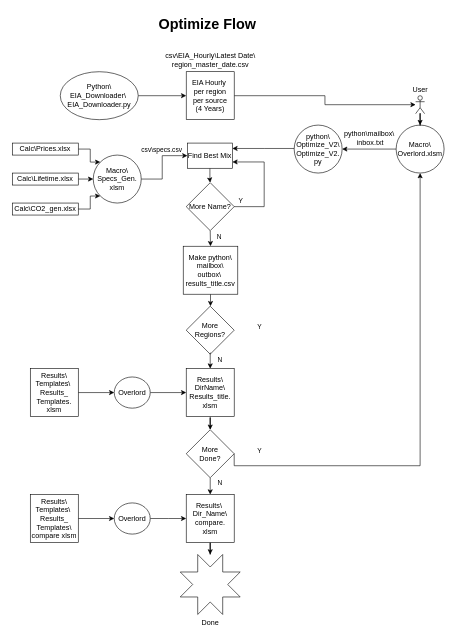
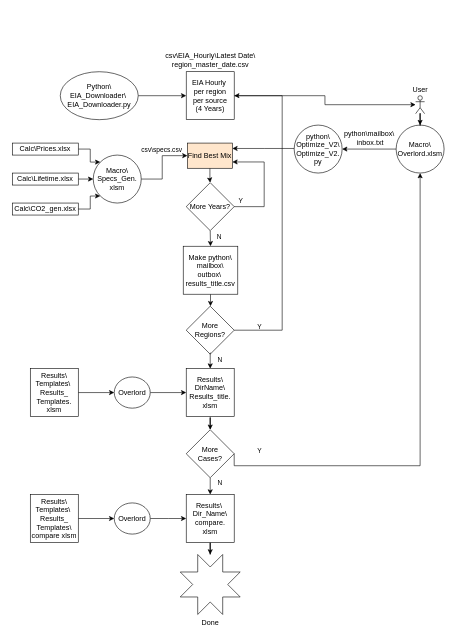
  <mxCell id="0" />
  <mxCell id="1" parent="0" />
  <mxCell id="2" value="" style="edgeStyle=orthogonalEdgeStyle;rounded=0;orthogonalLoop=1;jettySize=auto;html=1;exitX=1;exitY=0.5;exitDx=0;exitDy=0;entryX=1;entryY=0.75;entryDx=0;entryDy=0;movable=1;resizable=1;rotatable=1;deletable=1;editable=1;locked=0;connectable=1;" parent="1" source="10" target="12" edge="1"><mxGeometry x="-0.588" y="-120" relative="1" as="geometry"><Array as="points"><mxPoint x="440" y="344" /><mxPoint x="440" y="270" /><mxPoint x="387" y="270" /></Array><mxPoint as="offset" /></mxGeometry></mxCell>
  <mxCell id="3" value="Y" style="edgeLabel;html=1;align=center;verticalAlign=middle;resizable=0;points=[];" parent="2" vertex="1" connectable="0"><mxGeometry x="-0.761" y="18" relative="1" as="geometry"><mxPoint x="-11" y="8" as="offset" /></mxGeometry></mxCell>
  <mxCell id="4" value="Y" style="edgeLabel;html=1;align=center;verticalAlign=middle;resizable=0;points=[];" parent="2" vertex="1" connectable="0"><mxGeometry x="-0.863" y="8" relative="1" as="geometry"><mxPoint x="29" y="208" as="offset" /></mxGeometry></mxCell>
  <mxCell id="5" value="N" style="edgeLabel;html=1;align=center;verticalAlign=middle;resizable=0;points=[];" parent="2" vertex="1" connectable="0"><mxGeometry x="-0.863" y="8" relative="1" as="geometry"><mxPoint x="-38" y="58" as="offset" /></mxGeometry></mxCell>
  <mxCell id="6" value="N" style="edgeLabel;html=1;align=center;verticalAlign=middle;resizable=0;points=[];" parent="2" vertex="1" connectable="0"><mxGeometry x="-0.863" y="8" relative="1" as="geometry"><mxPoint x="-37" y="262" as="offset" /></mxGeometry></mxCell>
  <mxCell id="7" value="Y" style="edgeLabel;html=1;align=center;verticalAlign=middle;resizable=0;points=[];" parent="2" vertex="1" connectable="0"><mxGeometry x="-0.863" y="8" relative="1" as="geometry"><mxPoint x="29" y="414" as="offset" /></mxGeometry></mxCell>
  <mxCell id="8" value="N" style="edgeLabel;html=1;align=center;verticalAlign=middle;resizable=0;points=[];" parent="2" vertex="1" connectable="0"><mxGeometry x="-0.863" y="8" relative="1" as="geometry"><mxPoint x="-37" y="468" as="offset" /></mxGeometry></mxCell>
  <mxCell id="9" style="edgeStyle=orthogonalEdgeStyle;rounded=0;orthogonalLoop=1;jettySize=auto;html=1;exitX=0.5;exitY=1;exitDx=0;exitDy=0;entryX=0.5;entryY=0;entryDx=0;entryDy=0;" parent="1" source="10" target="22" edge="1"><mxGeometry relative="1" as="geometry" /></mxCell>
- <mxCell id="10" value="More Name?" style="rhombus;whiteSpace=wrap;html=1;" parent="1" vertex="1"><mxGeometry x="310" y="304" width="80" height="80" as="geometry" /></mxCell>
+ <mxCell id="10" value="More Years?" style="rhombus;whiteSpace=wrap;html=1;" parent="1" vertex="1"><mxGeometry x="310" y="304" width="80" height="80" as="geometry" /></mxCell>
  <mxCell id="11" value="" style="edgeStyle=orthogonalEdgeStyle;rounded=0;orthogonalLoop=1;jettySize=auto;html=1;exitX=0.5;exitY=1;exitDx=0;exitDy=0;" parent="1" source="12" target="10" edge="1"><mxGeometry relative="1" as="geometry"><mxPoint x="329.5" y="431" as="sourcePoint" /></mxGeometry></mxCell>
- <mxCell id="12" value="Find Best Mix" style="whiteSpace=wrap;html=1;movable=1;resizable=1;rotatable=1;deletable=1;editable=1;locked=0;connectable=1;" parent="1" vertex="1"><mxGeometry x="312" y="238" width="75" height="42" as="geometry" /></mxCell>
+ <mxCell id="12" value="Find Best Mix" style="whiteSpace=wrap;html=1;movable=1;resizable=1;rotatable=1;deletable=1;editable=1;locked=0;connectable=1;fillColor=#ffe6cc;" parent="1" vertex="1"><mxGeometry x="312" y="238" width="75" height="42" as="geometry" /></mxCell>
  <mxCell id="13" style="edgeStyle=orthogonalEdgeStyle;rounded=0;orthogonalLoop=1;jettySize=auto;html=1;exitX=0;exitY=0.5;exitDx=0;exitDy=0;entryX=1;entryY=0.5;entryDx=0;entryDy=0;" parent="1" source="14" target="52" edge="1"><mxGeometry relative="1" as="geometry" /></mxCell>
  <mxCell id="14" value="Macro\ Overlord.xlsm" style="ellipse;whiteSpace=wrap;html=1;aspect=fixed;" parent="1" vertex="1"><mxGeometry x="660" y="208" width="80" height="80" as="geometry" /></mxCell>
  <mxCell id="15" value="" style="edgeStyle=orthogonalEdgeStyle;rounded=0;orthogonalLoop=1;jettySize=auto;html=1;" parent="1" source="16" target="14" edge="1"><mxGeometry relative="1" as="geometry" /></mxCell>
  <mxCell id="16" value="User" style="shape=umlActor;verticalLabelPosition=top;verticalAlign=bottom;html=1;outlineConnect=0;horizontal=1;labelPosition=center;align=center;" parent="1" vertex="1"><mxGeometry x="692.5" y="159" width="15" height="30" as="geometry" /></mxCell>
  <mxCell id="17" style="edgeStyle=orthogonalEdgeStyle;rounded=0;orthogonalLoop=1;jettySize=auto;html=1;" parent="1" source="18" target="16" edge="1"><mxGeometry relative="1" as="geometry" /></mxCell>
  <mxCell id="18" value="EIA Hourly&amp;nbsp;&lt;br&gt;per region&lt;br&gt;per source&lt;br&gt;(4 Years)" style="whiteSpace=wrap;html=1;aspect=fixed;" parent="1" vertex="1"><mxGeometry x="310" y="119" width="80" height="80" as="geometry" /></mxCell>
+ <mxCell id="19" style="edgeStyle=orthogonalEdgeStyle;rounded=0;orthogonalLoop=1;jettySize=auto;html=1;entryX=1;entryY=0.5;entryDx=0;entryDy=0;exitX=1;exitY=0.5;exitDx=0;exitDy=0;" parent="1" source="20" target="18" edge="1"><mxGeometry relative="1" as="geometry"><mxPoint x="406.001" y="573.029" as="sourcePoint" /><mxPoint x="407.03" y="161" as="targetPoint" /><Array as="points"><mxPoint x="470" y="550" /><mxPoint x="470" y="159" /></Array></mxGeometry></mxCell>
  <mxCell id="20" value="More Regions?" style="rhombus;whiteSpace=wrap;html=1;" parent="1" vertex="1"><mxGeometry x="310" y="510" width="80" height="80" as="geometry" /></mxCell>
  <mxCell id="21" style="edgeStyle=orthogonalEdgeStyle;rounded=0;orthogonalLoop=1;jettySize=auto;html=1;entryX=0.5;entryY=0;entryDx=0;entryDy=0;" parent="1" source="22" target="20" edge="1"><mxGeometry relative="1" as="geometry" /></mxCell>
  <mxCell id="22" value="Make python\ mailbox\ outbox\&amp;nbsp;&lt;br&gt;results_title.csv" style="whiteSpace=wrap;html=1;" parent="1" vertex="1"><mxGeometry x="305" y="410" width="91" height="80" as="geometry" /></mxCell>
  <mxCell id="23" value="python\mailbox\&lt;br&gt;&amp;nbsp;inbox.txt" style="text;html=1;align=center;verticalAlign=middle;resizable=0;points=[];autosize=1;strokeColor=none;fillColor=none;" parent="1" vertex="1"><mxGeometry x="560" y="209" width="110" height="40" as="geometry" /></mxCell>
  <mxCell id="24" value="csv\EIA_Hourly\Latest Date\ &lt;br&gt;region_master_date.csv" style="text;html=1;align=center;verticalAlign=middle;resizable=0;points=[];autosize=1;strokeColor=none;fillColor=none;" parent="1" vertex="1"><mxGeometry x="264.5" y="79" width="170" height="40" as="geometry" /></mxCell>
  <mxCell id="25" style="edgeStyle=orthogonalEdgeStyle;rounded=0;orthogonalLoop=1;jettySize=auto;html=1;exitX=1;exitY=0.5;exitDx=0;exitDy=0;entryX=0;entryY=0;entryDx=0;entryDy=0;" edge="1" parent="1" source="26" target="53"><mxGeometry relative="1" as="geometry" /></mxCell>
  <mxCell id="26" value="Calc\Prices.xlsx" style="rounded=0;whiteSpace=wrap;html=1;" parent="1" vertex="1"><mxGeometry x="20" y="238" width="110" height="20" as="geometry" /></mxCell>
  <mxCell id="27" style="edgeStyle=orthogonalEdgeStyle;rounded=0;orthogonalLoop=1;jettySize=auto;html=1;exitX=1;exitY=0.5;exitDx=0;exitDy=0;entryX=0;entryY=0.5;entryDx=0;entryDy=0;" parent="1" source="28" edge="1"><mxGeometry relative="1" as="geometry"><mxPoint x="155" y="298" as="targetPoint" /></mxGeometry></mxCell>
  <mxCell id="28" value="Calc\Lifetime.xlsx" style="rounded=0;whiteSpace=wrap;html=1;" parent="1" vertex="1"><mxGeometry x="20" y="288" width="110" height="20" as="geometry" /></mxCell>
  <mxCell id="29" value="Calc\CO2_gen.xlsx" style="rounded=0;whiteSpace=wrap;html=1;" parent="1" vertex="1"><mxGeometry x="20" y="338" width="110" height="20" as="geometry" /></mxCell>
  <mxCell id="30" style="edgeStyle=orthogonalEdgeStyle;rounded=0;orthogonalLoop=1;jettySize=auto;html=1;exitX=1;exitY=0.5;exitDx=0;exitDy=0;entryX=0;entryY=0.5;entryDx=0;entryDy=0;" parent="1" target="12" edge="1" source="53"><mxGeometry relative="1" as="geometry"><mxPoint x="195" y="239" as="sourcePoint" /><Array as="points"><mxPoint x="270" y="298" /><mxPoint x="270" y="259" /></Array></mxGeometry></mxCell>
  <mxCell id="31" value="csv\specs.csv" style="edgeLabel;html=1;align=center;verticalAlign=middle;resizable=0;points=[];" parent="30" vertex="1" connectable="0"><mxGeometry x="0.476" relative="1" as="geometry"><mxPoint x="-14" y="-10" as="offset" /></mxGeometry></mxCell>
  <mxCell id="32" style="edgeStyle=orthogonalEdgeStyle;rounded=0;orthogonalLoop=1;jettySize=auto;html=1;exitX=1;exitY=0.5;exitDx=0;exitDy=0;entryX=0;entryY=1;entryDx=0;entryDy=0;" parent="1" source="29" target="53" edge="1"><mxGeometry relative="1" as="geometry"><mxPoint x="156.28" y="328.32" as="targetPoint" /></mxGeometry></mxCell>
  <mxCell id="33" style="edgeStyle=orthogonalEdgeStyle;rounded=0;orthogonalLoop=1;jettySize=auto;html=1;exitX=0.5;exitY=1;exitDx=0;exitDy=0;entryX=0.5;entryY=0;entryDx=0;entryDy=0;" parent="1" edge="1"><mxGeometry relative="1" as="geometry"><mxPoint x="351" y="588" as="sourcePoint" /><mxPoint x="350" y="614" as="targetPoint" /></mxGeometry></mxCell>
  <mxCell id="34" value="" style="edgeStyle=orthogonalEdgeStyle;rounded=0;orthogonalLoop=1;jettySize=auto;html=1;" parent="1" source="35" target="37" edge="1"><mxGeometry relative="1" as="geometry" /></mxCell>
  <mxCell id="35" value="Results\&lt;br&gt;DirName\&lt;br&gt;Results_title.&lt;br&gt;xlsm" style="whiteSpace=wrap;html=1;aspect=fixed;" parent="1" vertex="1"><mxGeometry x="310" y="614" width="80" height="80" as="geometry" /></mxCell>
  <mxCell id="36" style="edgeStyle=orthogonalEdgeStyle;rounded=0;orthogonalLoop=1;jettySize=auto;html=1;exitX=0.5;exitY=1;exitDx=0;exitDy=0;entryX=0.5;entryY=0;entryDx=0;entryDy=0;" parent="1" source="37" target="40" edge="1"><mxGeometry relative="1" as="geometry" /></mxCell>
- <mxCell id="37" value="More &lt;br&gt;Done?" style="rhombus;whiteSpace=wrap;html=1;" parent="1" vertex="1"><mxGeometry x="310" y="716" width="80" height="80" as="geometry" /></mxCell>
+ <mxCell id="37" value="More &lt;br&gt;Cases?" style="rhombus;whiteSpace=wrap;html=1;" parent="1" vertex="1"><mxGeometry x="310" y="716" width="80" height="80" as="geometry" /></mxCell>
  <mxCell id="38" style="edgeStyle=orthogonalEdgeStyle;rounded=0;orthogonalLoop=1;jettySize=auto;html=1;entryX=0.5;entryY=1;entryDx=0;entryDy=0;exitX=1;exitY=0.5;exitDx=0;exitDy=0;" parent="1" source="37" target="14" edge="1"><mxGeometry relative="1" as="geometry"><mxPoint x="406.001" y="779.029" as="sourcePoint" /><mxPoint x="390" y="365" as="targetPoint" /><Array as="points"><mxPoint x="390" y="776" /><mxPoint x="700" y="776" /></Array></mxGeometry></mxCell>
  <mxCell id="39" style="edgeStyle=orthogonalEdgeStyle;rounded=0;orthogonalLoop=1;jettySize=auto;html=1;exitX=0.5;exitY=1;exitDx=0;exitDy=0;" parent="1" source="40" target="41" edge="1"><mxGeometry relative="1" as="geometry" /></mxCell>
  <mxCell id="40" value="Results\&amp;nbsp;&lt;br&gt;Dir_Name\&lt;br&gt;compare.&lt;br&gt;xlsm" style="whiteSpace=wrap;html=1;aspect=fixed;" parent="1" vertex="1"><mxGeometry x="310" y="824" width="80" height="80" as="geometry" /></mxCell>
  <mxCell id="41" value="Done" style="verticalLabelPosition=bottom;verticalAlign=top;html=1;shape=mxgraph.basic.8_point_star" parent="1" vertex="1"><mxGeometry x="300" y="924" width="100" height="100" as="geometry" /></mxCell>
- <mxCell id="42" value="&lt;font style=&quot;font-size: 24px;&quot;&gt;&lt;b&gt;Optimize Flow&lt;/b&gt;&lt;/font&gt;" style="text;html=1;align=center;verticalAlign=middle;resizable=0;points=[];autosize=1;strokeColor=none;fillColor=none;" parent="1" vertex="1"><mxGeometry x="250" y="20" width="190" height="40" as="geometry" /></mxCell>
  <mxCell id="43" value="" style="edgeStyle=orthogonalEdgeStyle;rounded=0;orthogonalLoop=1;jettySize=auto;html=1;" parent="1" source="44" target="46" edge="1"><mxGeometry relative="1" as="geometry" /></mxCell>
  <mxCell id="44" value="Results\ Templates\&amp;nbsp;&lt;br&gt;Results_ Templates. xlsm" style="whiteSpace=wrap;html=1;" parent="1" vertex="1"><mxGeometry x="50" y="614" width="80" height="80" as="geometry" /></mxCell>
  <mxCell id="45" value="" style="edgeStyle=orthogonalEdgeStyle;rounded=0;orthogonalLoop=1;jettySize=auto;html=1;" parent="1" source="46" target="35" edge="1"><mxGeometry relative="1" as="geometry" /></mxCell>
  <mxCell id="46" value="Overlord" style="ellipse;whiteSpace=wrap;html=1;" parent="1" vertex="1"><mxGeometry x="190" y="628" width="60" height="52" as="geometry" /></mxCell>
  <mxCell id="47" value="" style="edgeStyle=orthogonalEdgeStyle;rounded=0;orthogonalLoop=1;jettySize=auto;html=1;" parent="1" source="48" target="50" edge="1"><mxGeometry relative="1" as="geometry" /></mxCell>
  <mxCell id="48" value="Results\ Templates\&amp;nbsp;&lt;br&gt;Results_ Templates\ compare xlsm" style="whiteSpace=wrap;html=1;" parent="1" vertex="1"><mxGeometry x="50" y="824" width="80" height="80" as="geometry" /></mxCell>
  <mxCell id="49" value="" style="edgeStyle=orthogonalEdgeStyle;rounded=0;orthogonalLoop=1;jettySize=auto;html=1;" parent="1" source="50" edge="1"><mxGeometry relative="1" as="geometry"><mxPoint x="310" y="864" as="targetPoint" /></mxGeometry></mxCell>
  <mxCell id="50" value="Overlord" style="ellipse;whiteSpace=wrap;html=1;" parent="1" vertex="1"><mxGeometry x="190" y="838" width="60" height="52" as="geometry" /></mxCell>
  <mxCell id="51" value="" style="edgeStyle=orthogonalEdgeStyle;rounded=0;orthogonalLoop=1;jettySize=auto;html=1;" parent="1" source="52" target="12" edge="1"><mxGeometry relative="1" as="geometry"><Array as="points"><mxPoint x="440" y="247" /><mxPoint x="440" y="247" /></Array></mxGeometry></mxCell>
  <mxCell id="52" value="python\&lt;br style=&quot;border-color: var(--border-color);&quot;&gt;Optimize_V2\&lt;br style=&quot;border-color: var(--border-color);&quot;&gt;Optimize_V2. py&lt;br style=&quot;border-color: var(--border-color);&quot;&gt;" style="ellipse;whiteSpace=wrap;html=1;aspect=fixed;" parent="1" vertex="1"><mxGeometry x="490" y="208" width="80" height="80" as="geometry" /></mxCell>
  <mxCell id="53" value="Macro\ Specs_Gen. xlsm" style="ellipse;whiteSpace=wrap;html=1;aspect=fixed;" parent="1" vertex="1"><mxGeometry x="155" y="258" width="80" height="80" as="geometry" /></mxCell>
  <mxCell id="54" value="" style="edgeStyle=orthogonalEdgeStyle;rounded=0;orthogonalLoop=1;jettySize=auto;html=1;entryX=0;entryY=0.5;entryDx=0;entryDy=0;" edge="1" parent="1" source="55" target="18"><mxGeometry relative="1" as="geometry" /></mxCell>
  <mxCell id="55" value="Python\&lt;br&gt;EIA_Downloader\&amp;nbsp;&lt;br&gt;EIA_Downloader.py" style="ellipse;whiteSpace=wrap;html=1;" vertex="1" parent="1"><mxGeometry x="100" y="119" width="130" height="80" as="geometry" /></mxCell>
